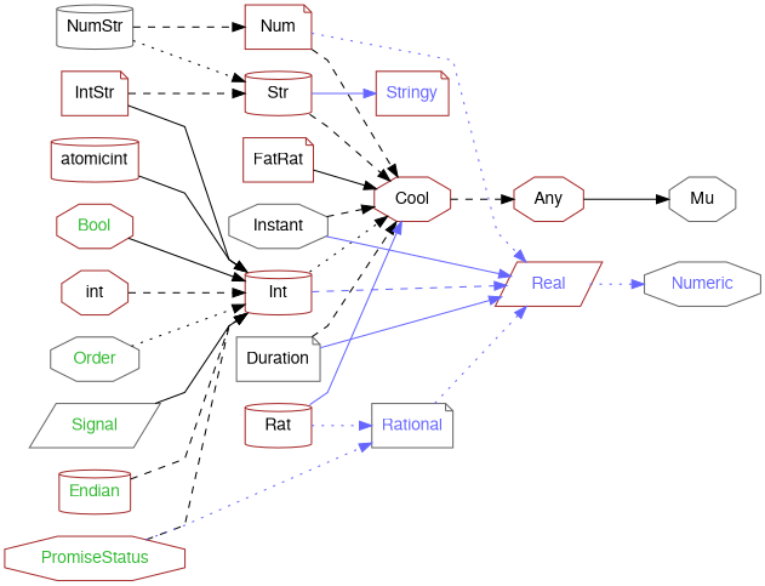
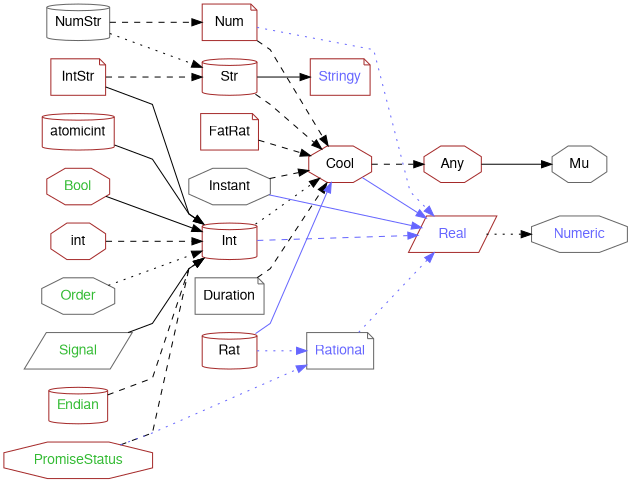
  digraph {
    rankdir=LR
    splines=polyline
    node [color=brown fontcolor="#000000" fontname=FreeSans shape=octagon]
    edge [color="#000000" style=dashed]
    Real [fontcolor="#6666FF" shape=parallelogram]
    Numeric [color=gray40 fontcolor="#6666FF"]
    Mu [color=gray40]
    Any
    Cool
    Int [shape=cylinder]
    Instant [color=gray40]
    Num [shape=note]
    Rational [color=gray40 fontcolor="#6666FF" shape=note]
    Duration [color=gray40 shape=note]
    Signal [color=gray40 fontcolor="#33BB33" shape=parallelogram]
    Endian [fontcolor="#33BB33" shape=cylinder]
    Stringy [fontcolor="#6666FF" shape=note]
    Str [shape=cylinder]
    IntStr [shape=note]
    PromiseStatus [fontcolor="#33BB33"]
    atomicint [shape=cylinder]
    Bool [fontcolor="#33BB33"]
    int
    Order [color=gray40 fontcolor="#33BB33"]
    NumStr [color=gray40 shape=cylinder]
    Rat [shape=cylinder]
    FatRat [shape=note]
-   Real -> Numeric [color="#6666FF" style=dotted]
+   Real -> Numeric [style=dotted]
    Any -> Mu [style=solid]
    Cool -> Any
    Int -> Real [color="#6666FF"]
    Int -> Cool [style=dotted]
    Instant -> Real [color="#6666FF" style=solid]
    Instant -> Cool
    Num -> Real [color="#6666FF" style=dotted]
    Num -> Cool
    Rational -> Real [color="#6666FF" style=dotted]
-   Duration -> Real [color="#6666FF" style=solid]
+   Cool -> Real [color="#6666FF" style=solid]
    Duration -> Cool
    Signal -> Int [style=solid]
    Endian -> Int
    Str -> Cool
-   Str -> Stringy [color="#6666FF" style=solid]
+   Str -> Stringy [style=solid]
    IntStr -> Int [style=solid]
    IntStr -> Str
    PromiseStatus -> Int
    PromiseStatus -> Rational [color="#6666FF" style=dotted]
    atomicint -> Int [style=solid]
    Bool -> Int [style=solid]
    int -> Int
    Order -> Int [style=dotted]
    NumStr -> Num
    NumStr -> Str [style=dotted]
    Rat -> Cool [color="#6666FF" style=solid]
    Rat -> Rational [color="#6666FF" style=dotted]
-   FatRat -> Cool [style=solid]
+   FatRat -> Cool
  }
